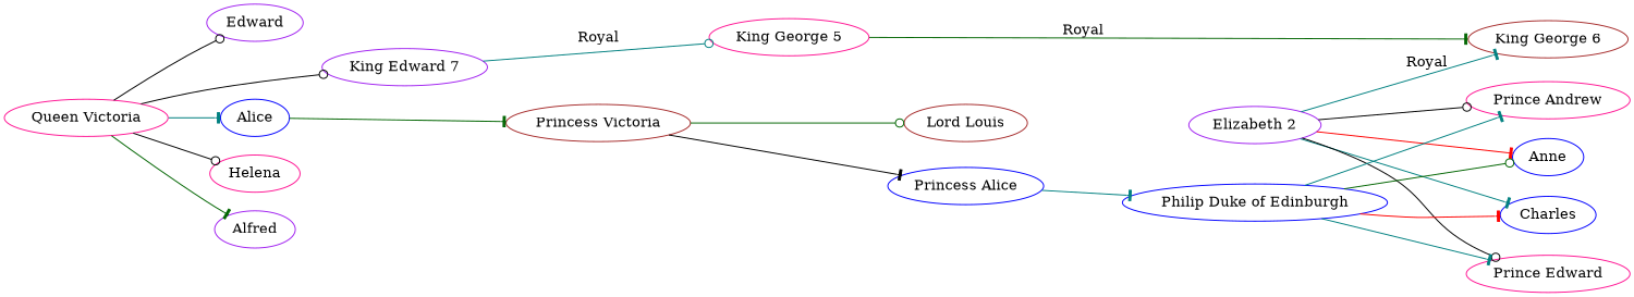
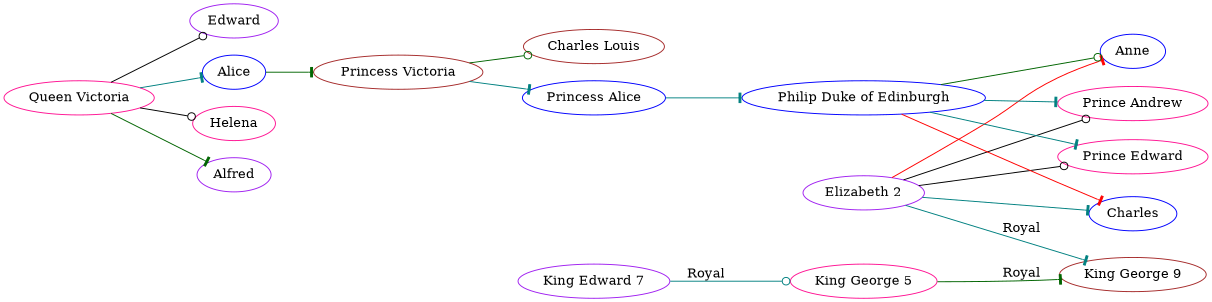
  digraph {
    rankdir=LR
    node [color=deeppink]
    edge [arrowhead=tee color=teal]
    n1 [color=purple label=Edward]
    "Queen Victoria"
    "King Edward 7" [color=purple]
    Alice [color=blue]
    Helena
    Alfred [color=purple]
    "King George 5"
    "Princess Victoria" [color=brown]
-   "King George 6" [color=brown]
-   "Lord Louis" [color=brown]
+   "King George 6" [color=brown label="King George 9"]
+   "Lord Louis" [color=brown label="Charles Louis"]
    "Princess Alice" [color=blue]
    "Elizabeth 2" [color=purple]
    Charles [color=blue]
    Anne [color=blue]
    "Prince Andrew"
    "Prince Edward"
    "Philip Duke of Edinburgh" [color=blue]
    "Queen Victoria" -> n1 [arrowhead=odot color=black]
-   "Queen Victoria" -> "King Edward 7" [arrowhead=odot color=black]
    "Queen Victoria" -> Alice
    "Queen Victoria" -> Helena [arrowhead=odot color=black]
    "Queen Victoria" -> Alfred [color=darkgreen]
    "King Edward 7" -> "King George 5" [arrowhead=odot label=Royal]
    Alice -> "Princess Victoria" [color=darkgreen]
    "King George 5" -> "King George 6" [color=darkgreen label=Royal]
    "Princess Victoria" -> "Lord Louis" [arrowhead=odot color=darkgreen]
-   "Princess Victoria" -> "Princess Alice" [color=black]
+   "Princess Victoria" -> "Princess Alice"
    "Princess Alice" -> "Philip Duke of Edinburgh"
    "Elizabeth 2" -> "King George 6" [label=Royal]
    "Elizabeth 2" -> Charles
    "Elizabeth 2" -> Anne [color=red]
    "Elizabeth 2" -> "Prince Andrew" [arrowhead=odot color=black]
    "Elizabeth 2" -> "Prince Edward" [arrowhead=odot color=black]
    "Philip Duke of Edinburgh" -> Charles [color=red]
    "Philip Duke of Edinburgh" -> Anne [arrowhead=odot color=darkgreen]
    "Philip Duke of Edinburgh" -> "Prince Andrew"
    "Philip Duke of Edinburgh" -> "Prince Edward"
  }
